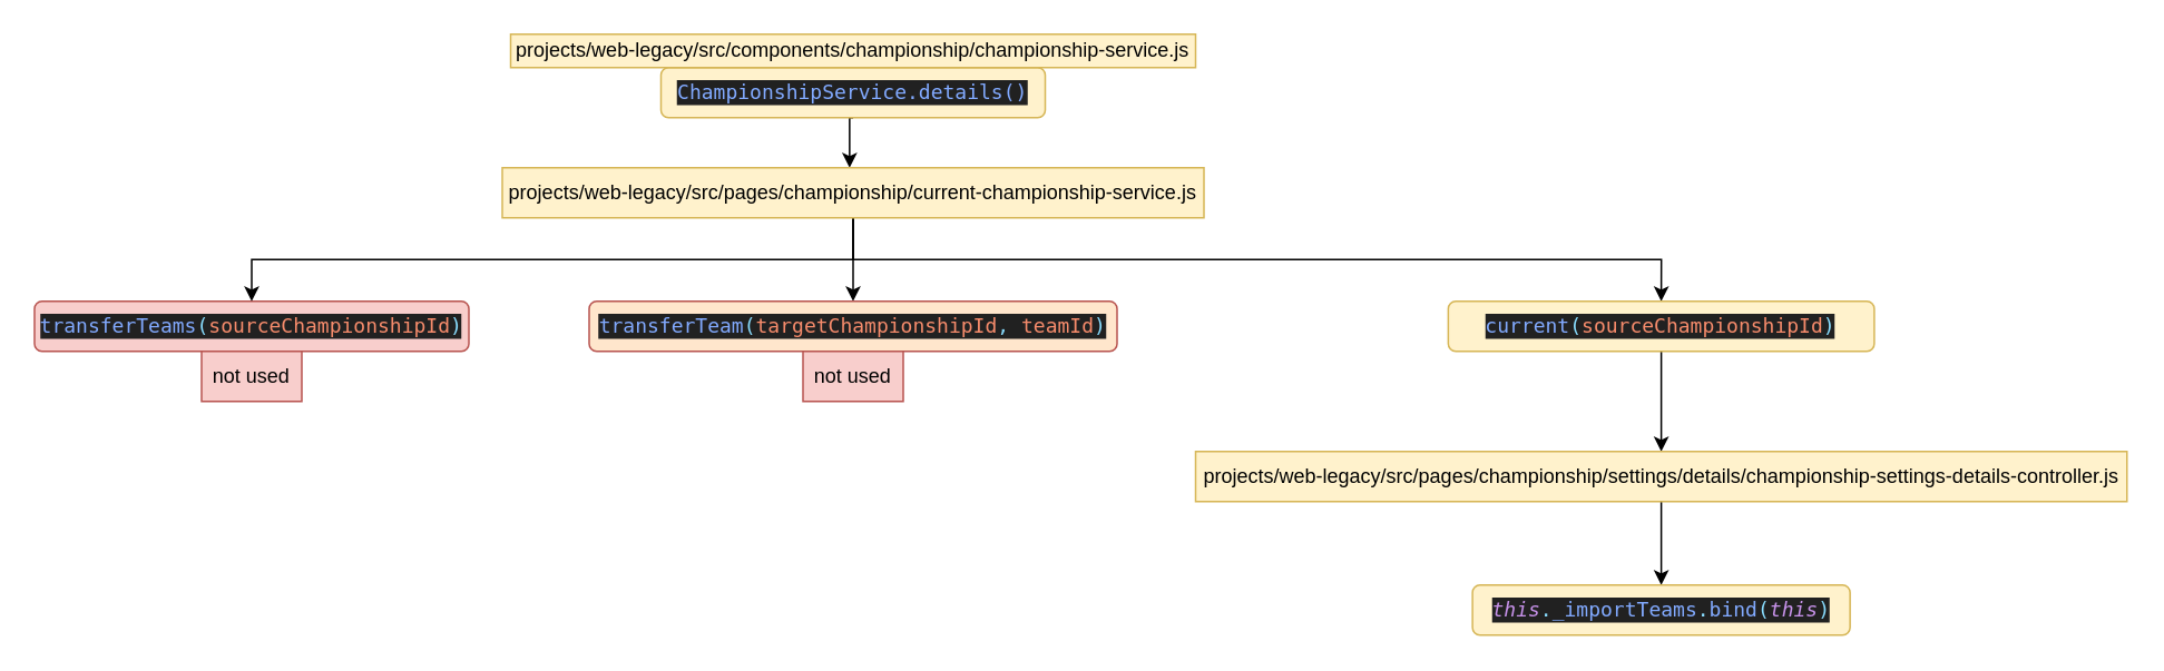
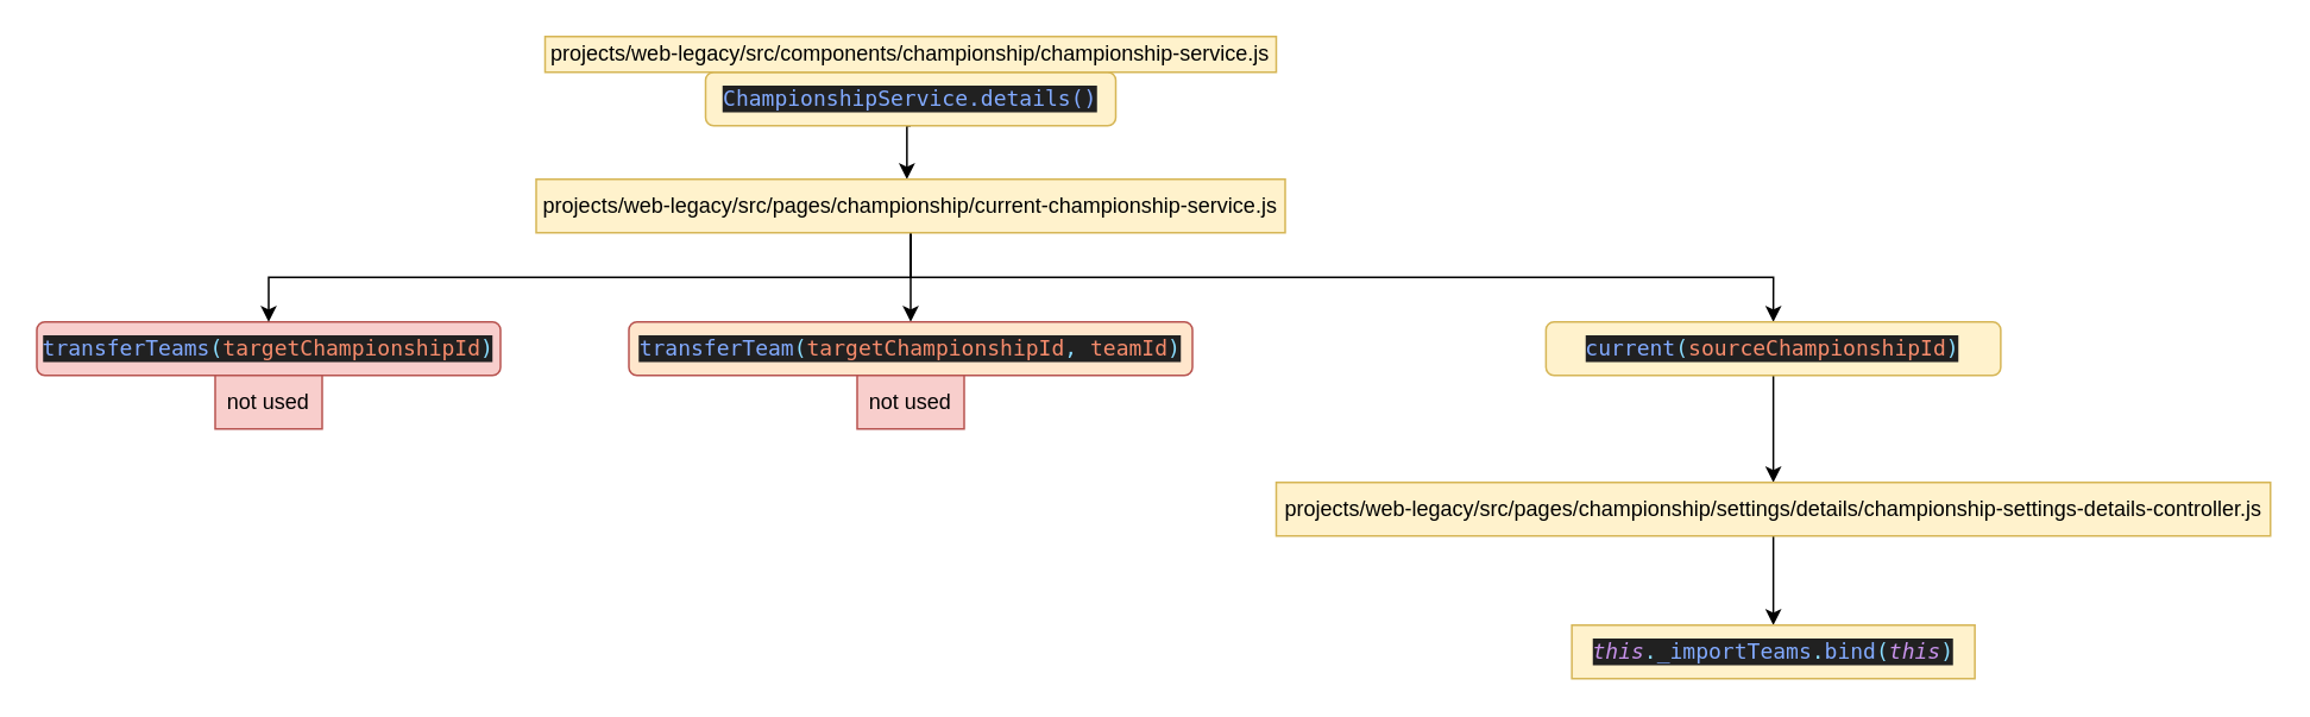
  <mxCell id="0" />
  <mxCell id="1" parent="0" />
  <mxCell id="2" style="edgeStyle=orthogonalEdgeStyle;rounded=0;orthogonalLoop=1;jettySize=auto;html=1;exitX=0.5;exitY=1;exitDx=0;exitDy=0;entryX=0.495;entryY=0;entryDx=0;entryDy=0;entryPerimeter=0;" edge="1" parent="1" source="3" target="9"><mxGeometry relative="1" as="geometry"><mxPoint x="513" y="130" as="targetPoint" /></mxGeometry></mxCell>
  <mxCell id="3" value="&lt;pre style=&quot;background-color: #212121 ; color: #eeffff ; font-family: &amp;#34;menlo&amp;#34; , monospace ; font-size: 9.0pt&quot;&gt;&lt;span style=&quot;color: #82aaff&quot;&gt;ChampionshipService.details()&lt;/span&gt;&lt;/pre&gt;" style="rounded=1;whiteSpace=wrap;html=1;fillColor=#fff2cc;strokeColor=#d6b656;" vertex="1" parent="1"><mxGeometry x="395" y="40" width="230" height="30" as="geometry" /></mxCell>
  <mxCell id="4" value="projects/web-legacy/src/components/championship/championship-service.js" style="text;html=1;strokeColor=#d6b656;fillColor=#fff2cc;align=center;verticalAlign=middle;whiteSpace=wrap;rounded=0;" vertex="1" parent="1"><mxGeometry x="305" y="20" width="410" height="20" as="geometry" /></mxCell>
- <mxCell id="5" value="&lt;pre style=&quot;background-color: #212121 ; color: #eeffff ; font-family: &amp;#34;menlo&amp;#34; , monospace ; font-size: 9.0pt&quot;&gt;&lt;span style=&quot;color: #82aaff&quot;&gt;transferTeams&lt;/span&gt;&lt;span style=&quot;color: #89ddff&quot;&gt;(&lt;/span&gt;&lt;span style=&quot;color: #f78c6c&quot;&gt;sourceChampionshipId&lt;/span&gt;&lt;span style=&quot;color: #89ddff&quot;&gt;)&lt;/span&gt;&lt;/pre&gt;" style="rounded=1;whiteSpace=wrap;html=1;fillColor=#f8cecc;strokeColor=#b85450;" vertex="1" parent="1"><mxGeometry x="20" y="180" width="260" height="30" as="geometry" /></mxCell>
+ <mxCell id="5" value="&lt;pre style=&quot;background-color: #212121 ; color: #eeffff ; font-family: &amp;#34;menlo&amp;#34; , monospace ; font-size: 9.0pt&quot;&gt;&lt;span style=&quot;color: #82aaff&quot;&gt;transferTeams&lt;/span&gt;&lt;span style=&quot;color: #89ddff&quot;&gt;(&lt;/span&gt;&lt;span style=&quot;color: #f78c6c&quot;&gt;targetChampionshipId&lt;/span&gt;&lt;span style=&quot;color: #89ddff&quot;&gt;)&lt;/span&gt;&lt;/pre&gt;" style="rounded=1;whiteSpace=wrap;html=1;fillColor=#f8cecc;strokeColor=#b85450;" vertex="1" parent="1"><mxGeometry x="20" y="180" width="260" height="30" as="geometry" /></mxCell>
  <mxCell id="6" style="edgeStyle=orthogonalEdgeStyle;rounded=0;orthogonalLoop=1;jettySize=auto;html=1;exitX=0.5;exitY=1;exitDx=0;exitDy=0;entryX=0.5;entryY=0;entryDx=0;entryDy=0;" edge="1" parent="1" source="9" target="5"><mxGeometry relative="1" as="geometry" /></mxCell>
  <mxCell id="7" style="edgeStyle=orthogonalEdgeStyle;rounded=0;orthogonalLoop=1;jettySize=auto;html=1;exitX=0.5;exitY=1;exitDx=0;exitDy=0;entryX=0.5;entryY=0;entryDx=0;entryDy=0;" edge="1" parent="1" source="9" target="11"><mxGeometry relative="1" as="geometry" /></mxCell>
  <mxCell id="8" style="edgeStyle=orthogonalEdgeStyle;rounded=0;orthogonalLoop=1;jettySize=auto;html=1;exitX=0.5;exitY=1;exitDx=0;exitDy=0;entryX=0.5;entryY=0;entryDx=0;entryDy=0;" edge="1" parent="1" source="9" target="13"><mxGeometry relative="1" as="geometry" /></mxCell>
  <mxCell id="9" value="projects/web-legacy/src/pages/championship/current-championship-service.js" style="text;html=1;strokeColor=#d6b656;fillColor=#fff2cc;align=center;verticalAlign=middle;whiteSpace=wrap;rounded=0;" vertex="1" parent="1"><mxGeometry x="300" y="100" width="420" height="30" as="geometry" /></mxCell>
  <mxCell id="10" value="not used" style="text;html=1;strokeColor=#b85450;fillColor=#f8cecc;align=center;verticalAlign=middle;whiteSpace=wrap;rounded=0;" vertex="1" parent="1"><mxGeometry x="120" y="210" width="60" height="30" as="geometry" /></mxCell>
  <mxCell id="11" value="&lt;pre style=&quot;background-color: #212121 ; color: #eeffff ; font-family: &amp;#34;menlo&amp;#34; , monospace ; font-size: 9.0pt&quot;&gt;&lt;pre style=&quot;font-family: &amp;#34;menlo&amp;#34; , monospace ; font-size: 9pt&quot;&gt;&lt;span style=&quot;color: #82aaff&quot;&gt;transferTeam&lt;/span&gt;&lt;span style=&quot;color: #89ddff&quot;&gt;(&lt;/span&gt;&lt;span style=&quot;color: #f78c6c&quot;&gt;targetChampionshipId&lt;/span&gt;&lt;span style=&quot;color: #89ddff&quot;&gt;, &lt;/span&gt;&lt;span style=&quot;color: #f78c6c&quot;&gt;teamId&lt;/span&gt;&lt;span style=&quot;color: #89ddff&quot;&gt;)&lt;/span&gt;&lt;/pre&gt;&lt;/pre&gt;" style="rounded=1;whiteSpace=wrap;html=1;fillColor=#ffe6cc;strokeColor=#b85450;" vertex="1" parent="1"><mxGeometry x="352" y="180" width="316" height="30" as="geometry" /></mxCell>
  <mxCell id="12" style="edgeStyle=orthogonalEdgeStyle;rounded=0;orthogonalLoop=1;jettySize=auto;html=1;exitX=0.5;exitY=1;exitDx=0;exitDy=0;entryX=0.5;entryY=0;entryDx=0;entryDy=0;" edge="1" parent="1" source="13" target="16"><mxGeometry relative="1" as="geometry" /></mxCell>
  <mxCell id="13" value="&lt;pre style=&quot;background-color: #212121 ; color: #eeffff ; font-family: &amp;#34;menlo&amp;#34; , monospace ; font-size: 9.0pt&quot;&gt;&lt;pre style=&quot;font-family: &amp;#34;menlo&amp;#34; , monospace ; font-size: 9pt&quot;&gt;&lt;pre style=&quot;font-family: &amp;#34;menlo&amp;#34; , monospace ; font-size: 9pt&quot;&gt;&lt;span style=&quot;color: #82aaff&quot;&gt;current&lt;/span&gt;&lt;span style=&quot;color: #89ddff&quot;&gt;(&lt;/span&gt;&lt;span style=&quot;color: #f78c6c&quot;&gt;sourceChampionshipId&lt;/span&gt;&lt;span style=&quot;color: #89ddff&quot;&gt;)&lt;/span&gt;&lt;/pre&gt;&lt;/pre&gt;&lt;/pre&gt;" style="rounded=1;whiteSpace=wrap;html=1;fillColor=#fff2cc;strokeColor=#d6b656;" vertex="1" parent="1"><mxGeometry x="866.25" y="180" width="255" height="30" as="geometry" /></mxCell>
  <mxCell id="14" value="not used" style="text;html=1;strokeColor=#b85450;fillColor=#f8cecc;align=center;verticalAlign=middle;whiteSpace=wrap;rounded=0;" vertex="1" parent="1"><mxGeometry x="480" y="210" width="60" height="30" as="geometry" /></mxCell>
  <mxCell id="15" style="edgeStyle=orthogonalEdgeStyle;rounded=0;orthogonalLoop=1;jettySize=auto;html=1;exitX=0.5;exitY=1;exitDx=0;exitDy=0;entryX=0.5;entryY=0;entryDx=0;entryDy=0;" edge="1" parent="1" source="16" target="17"><mxGeometry relative="1" as="geometry" /></mxCell>
  <mxCell id="16" value="projects/web-legacy/src/pages/championship/settings/details/championship-settings-details-controller.js" style="text;html=1;strokeColor=#d6b656;fillColor=#fff2cc;align=center;verticalAlign=middle;whiteSpace=wrap;rounded=0;" vertex="1" parent="1"><mxGeometry x="715" y="270" width="557.5" height="30" as="geometry" /></mxCell>
- <mxCell id="17" value="&lt;pre style=&quot;background-color: #212121 ; color: #eeffff ; font-family: &amp;#34;menlo&amp;#34; , monospace ; font-size: 9.0pt&quot;&gt;&lt;span style=&quot;color: #c792ea ; font-style: italic&quot;&gt;this&lt;/span&gt;&lt;span style=&quot;color: #89ddff&quot;&gt;.&lt;/span&gt;&lt;span style=&quot;color: #82aaff&quot;&gt;_importTeams&lt;/span&gt;&lt;span style=&quot;color: #89ddff&quot;&gt;.&lt;/span&gt;&lt;span style=&quot;color: #82aaff&quot;&gt;bind&lt;/span&gt;&lt;span style=&quot;color: #89ddff&quot;&gt;(&lt;/span&gt;&lt;span style=&quot;color: #c792ea ; font-style: italic&quot;&gt;this&lt;/span&gt;&lt;span style=&quot;color: #89ddff&quot;&gt;)&lt;/span&gt;&lt;/pre&gt;" style="rounded=1;whiteSpace=wrap;html=1;fillColor=#fff2cc;strokeColor=#d6b656;" vertex="1" parent="1"><mxGeometry x="880.75" y="350" width="226" height="30" as="geometry" /></mxCell>
+ <mxCell id="17" value="&lt;pre style=&quot;background-color: #212121 ; color: #eeffff ; font-family: &amp;#34;menlo&amp;#34; , monospace ; font-size: 9.0pt&quot;&gt;&lt;span style=&quot;color: #c792ea ; font-style: italic&quot;&gt;this&lt;/span&gt;&lt;span style=&quot;color: #89ddff&quot;&gt;.&lt;/span&gt;&lt;span style=&quot;color: #82aaff&quot;&gt;_importTeams&lt;/span&gt;&lt;span style=&quot;color: #89ddff&quot;&gt;.&lt;/span&gt;&lt;span style=&quot;color: #82aaff&quot;&gt;bind&lt;/span&gt;&lt;span style=&quot;color: #89ddff&quot;&gt;(&lt;/span&gt;&lt;span style=&quot;color: #c792ea ; font-style: italic&quot;&gt;this&lt;/span&gt;&lt;span style=&quot;color: #89ddff&quot;&gt;)&lt;/span&gt;&lt;/pre&gt;" style="whiteSpace=wrap;html=1;fillColor=#fff2cc;strokeColor=#d6b656;rounded=0;" vertex="1" parent="1"><mxGeometry x="880.75" y="350" width="226" height="30" as="geometry" /></mxCell>
